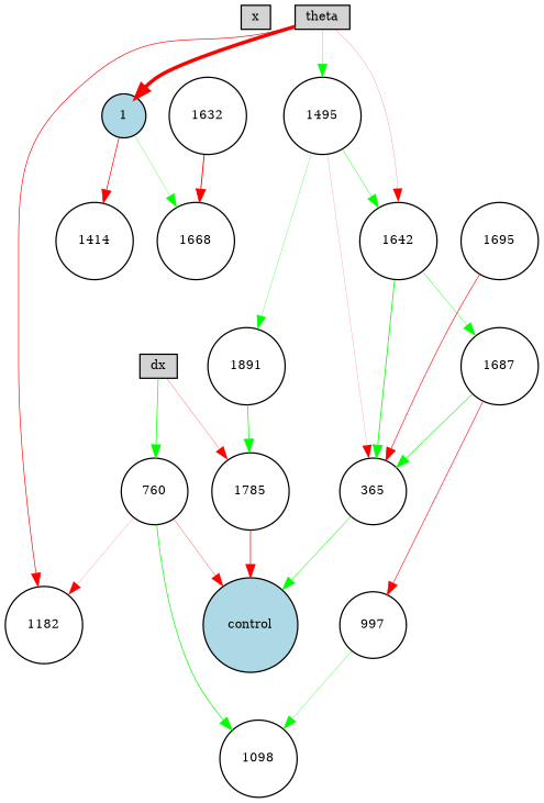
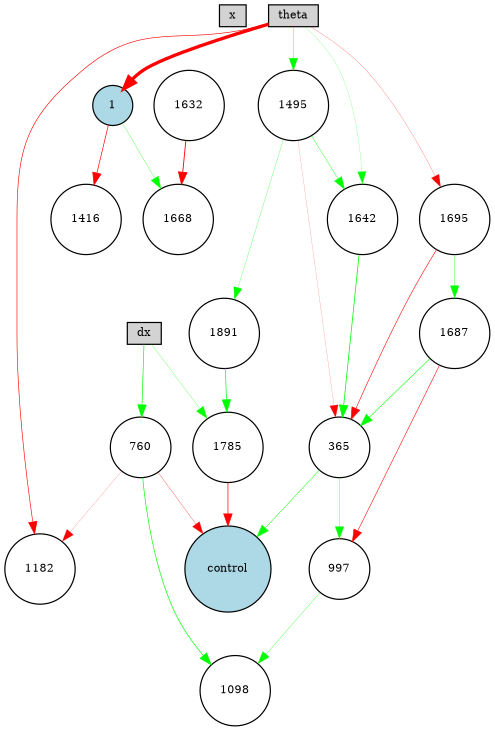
  digraph {
    node [fillcolor=white fontsize=9 shape=circle style=filled]
    edge [color=green style=solid]
    x [fillcolor=lightgray height=0.2 shape=box width=0.2]
    dx [fillcolor=lightgray height=0.2 shape=box width=0.2]
    760 [height=0.2 width=0.2]
    1785 [height=0.2 width=0.2]
    1182 [height=0.2 width=0.2 fillcolor="" style=""]
    control [fillcolor=lightblue height=0.2 width=0.2]
    1098 [height=0.2 width=0.2 fillcolor="" style=""]
    theta [fillcolor=lightgray height=0.2 shape=box width=0.2]
    1 [fillcolor=lightblue height=0.2 width=0.2]
    1642 [height=0.2 width=0.2]
    1495 [height=0.2 width=0.2]
    1695 [height=0.2 width=0.2]
-   1416 [height=0.2 width=0.2 label=1414 fillcolor="" style=""]
+   1416 [height=0.2 width=0.2 fillcolor="" style=""]
    1668 [height=0.2 width=0.2 fillcolor="" style=""]
    1687 [height=0.2 width=0.2]
    365 [height=0.2 width=0.2]
    1891 [height=0.2 width=0.2]
    997 [height=0.2 width=0.2 fillcolor="" style=""]
    n19 [height=0.2 label=1632 width=0.2 fillcolor="" style=""]
    dx -> 760 [penwidth=0.5581665514268301]
-   dx -> 1785 [color=red penwidth=0.21065219761942722]
+   dx -> 1785 [penwidth=0.21065219761942722]
    760 -> 1182 [color=red penwidth=0.1290999871159815]
    760 -> control [color=red penwidth=0.23189442691400322]
    760 -> 1098 [penwidth=0.5509862206197548]
    1785 -> control [color=red penwidth=0.5743382545973237]
    theta -> 1182 [color=red penwidth=0.5151816239957314]
    theta -> 1 [color=red penwidth=2.7412826700344266]
-   theta -> 1642 [color=red penwidth=0.14300848483513484]
+   theta -> 1642 [penwidth=0.14300848483513484]
    theta -> 1495 [penwidth=0.26953505164955643]
+   theta -> 1695 [color=red penwidth=0.16789062448536518]
    1 -> 1416 [color=red penwidth=0.5593263519228928]
    1 -> 1668 [penwidth=0.23584561806843654]
-   1642 -> 1687 [penwidth=0.3171048202154051]
+   1695 -> 1687 [penwidth=0.3171048202154051]
    1642 -> 365 [penwidth=0.6233467677778802]
    1495 -> 1642 [penwidth=0.32936245971650624]
    1495 -> 365 [color=red penwidth=0.11572192712152676]
    1495 -> 1891 [penwidth=0.21429780021664524]
    1695 -> 365 [color=red penwidth=0.4720120932446624]
    1687 -> 365 [penwidth=0.4699207840550008]
    1687 -> 997 [color=red penwidth=0.45071797739000197]
    365 -> control [penwidth=0.38141004646428356]
+   365 -> 997 [penwidth=0.2697047785859781]
    1891 -> 1785 [penwidth=0.5468825750252049]
    997 -> 1098 [penwidth=0.2459978947811315]
    n19 -> 1668 [color=red penwidth=0.7228984602114]
  }
